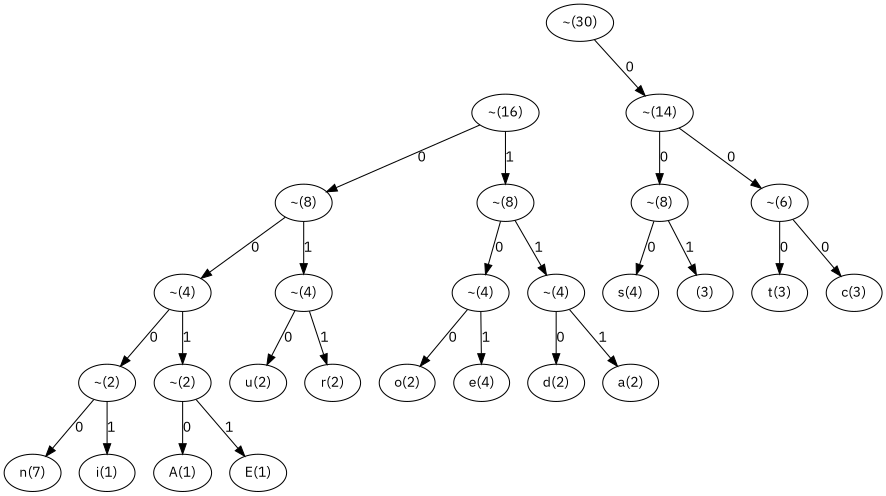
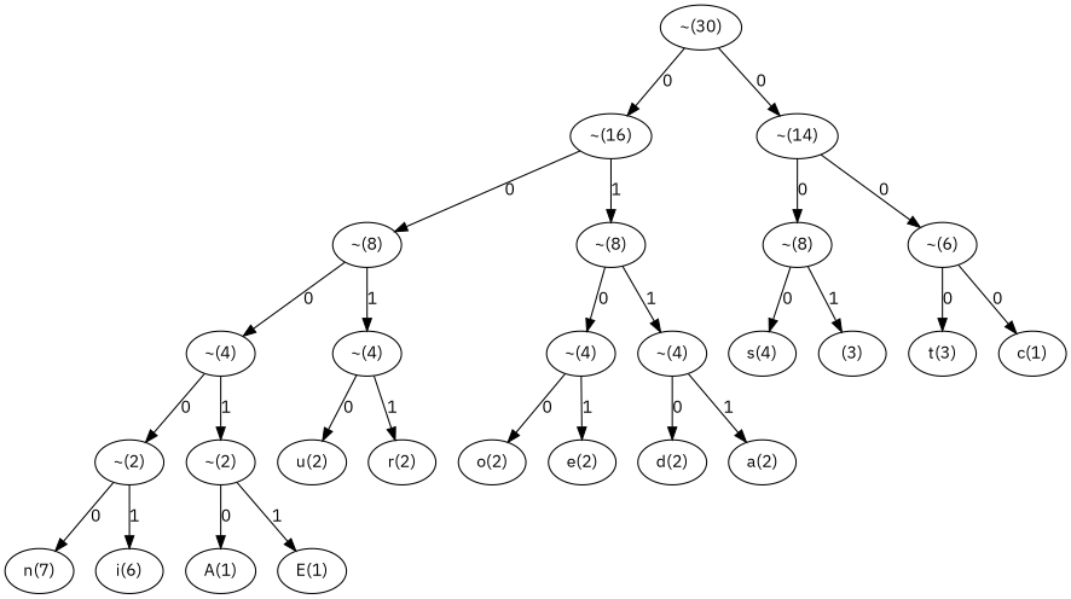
  digraph {
    fontname="IBM Plex Sans"
    node [fontname="IBM Plex Sans"]
    edge [fontname="IBM Plex Sans"]
    n1 [label="~(30)"]
    n2 [label="~(16)"]
    n3 [label="~(14)"]
    n4 [label="~(8)"]
    n5 [label="~(8)"]
    n6 [label="~(8)"]
    n7 [label="~(6)"]
    n8 [label="~(4)"]
    n9 [label="~(4)"]
    n10 [label="~(4)"]
    n11 [label="~(4)"]
    n12 [label="s(4)"]
    n13 [label="(3)"]
    n14 [label="t(3)"]
-   n15 [label="c(3)"]
+   n15 [label="c(1)"]
    n16 [label="~(2)"]
    n17 [label="~(2)"]
    n18 [label="u(2)"]
    n19 [label="r(2)"]
    n20 [label="o(2)"]
-   n21 [label="e(4)"]
+   n21 [label="e(2)"]
    n22 [label="d(2)"]
    n23 [label="a(2)"]
    n24 [label="n(7)"]
-   n25 [label="i(1)"]
+   n25 [label="i(6)"]
    n26 [label="A(1)"]
    n27 [label="E(1)"]
+   n1 -> n2 [label=0]
    n1 -> n3 [label=0]
    n2 -> n4 [label=0]
    n2 -> n5 [label=1]
    n3 -> n6 [label=0]
    n3 -> n7 [label=0]
    n4 -> n8 [label=0]
    n4 -> n9 [label=1]
    n5 -> n10 [label=0]
    n5 -> n11 [label=1]
    n6 -> n12 [label=0]
    n6 -> n13 [label=1]
    n7 -> n14 [label=0]
    n7 -> n15 [label=0]
    n8 -> n16 [label=0]
    n8 -> n17 [label=1]
    n9 -> n18 [label=0]
    n9 -> n19 [label=1]
    n10 -> n20 [label=0]
    n10 -> n21 [label=1]
    n11 -> n22 [label=0]
    n11 -> n23 [label=1]
    n16 -> n24 [label=0]
    n16 -> n25 [label=1]
    n17 -> n26 [label=0]
    n17 -> n27 [label=1]
  }
